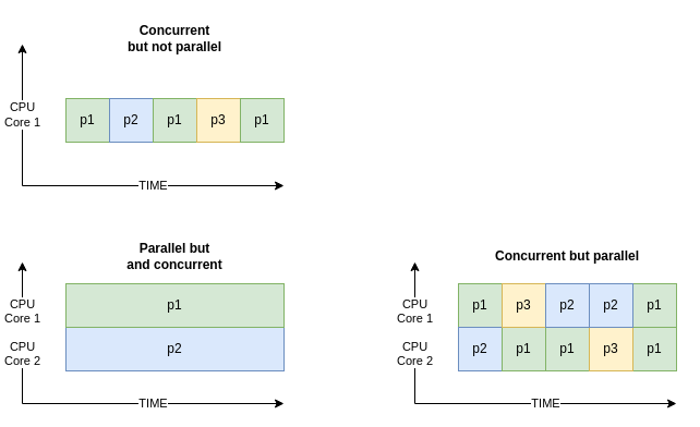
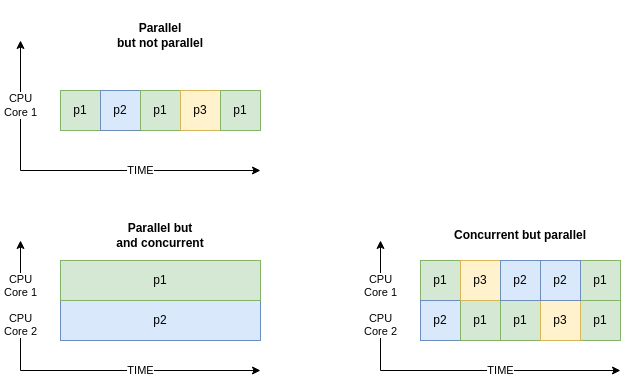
  <mxCell id="0" />
  <mxCell id="1" parent="0" />
- <mxCell id="2" value="&lt;div&gt;Concurrent&lt;/div&gt;&lt;div&gt;but not parallel&lt;/div&gt;" style="text;html=1;align=center;verticalAlign=middle;whiteSpace=wrap;rounded=0;fontStyle=1" vertex="1" parent="1"><mxGeometry x="85" y="20" width="150" height="30" as="geometry" /></mxCell>
+ <mxCell id="2" value="&lt;div&gt;Parallel&lt;/div&gt;&lt;div&gt;but not parallel&lt;/div&gt;" style="text;html=1;align=center;verticalAlign=middle;whiteSpace=wrap;rounded=0;fontStyle=1" vertex="1" parent="1"><mxGeometry x="85" y="20" width="150" height="30" as="geometry" /></mxCell>
  <mxCell id="3" value="p1" style="whiteSpace=wrap;html=1;aspect=fixed;fillColor=#d5e8d4;strokeColor=#82b366;" vertex="1" parent="1"><mxGeometry x="60" y="90" width="40" height="40" as="geometry" /></mxCell>
  <mxCell id="4" value="p2" style="whiteSpace=wrap;html=1;aspect=fixed;fillColor=#dae8fc;strokeColor=#6c8ebf;" vertex="1" parent="1"><mxGeometry x="100" y="90" width="40" height="40" as="geometry" /></mxCell>
  <mxCell id="5" value="p1" style="whiteSpace=wrap;html=1;aspect=fixed;fillColor=#d5e8d4;strokeColor=#82b366;" vertex="1" parent="1"><mxGeometry x="140" y="90" width="40" height="40" as="geometry" /></mxCell>
  <mxCell id="6" value="p3" style="whiteSpace=wrap;html=1;aspect=fixed;fillColor=#fff2cc;strokeColor=#d6b656;" vertex="1" parent="1"><mxGeometry x="180" y="90" width="40" height="40" as="geometry" /></mxCell>
  <mxCell id="7" value="p1" style="whiteSpace=wrap;html=1;aspect=fixed;fillColor=#d5e8d4;strokeColor=#82b366;" vertex="1" parent="1"><mxGeometry x="220" y="90" width="40" height="40" as="geometry" /></mxCell>
  <mxCell id="8" value="&lt;div&gt;CPU&lt;/div&gt;&lt;div&gt;Core 1&lt;br&gt;&lt;/div&gt;" style="endArrow=classic;html=1;rounded=0;" edge="1" parent="1"><mxGeometry width="50" height="50" relative="1" as="geometry"><mxPoint x="20" y="170" as="sourcePoint" /><mxPoint x="20" y="40" as="targetPoint" /><mxPoint as="offset" /></mxGeometry></mxCell>
  <mxCell id="9" value="TIME" style="endArrow=classic;html=1;rounded=0;" edge="1" parent="1"><mxGeometry width="50" height="50" relative="1" as="geometry"><mxPoint x="20" y="170" as="sourcePoint" /><mxPoint x="260" y="170" as="targetPoint" /></mxGeometry></mxCell>
  <mxCell id="10" value="&lt;div&gt;Parallel but&lt;/div&gt;&lt;div&gt;and concurrent&lt;br&gt;&lt;/div&gt;" style="text;html=1;align=center;verticalAlign=middle;whiteSpace=wrap;rounded=0;fontStyle=1" vertex="1" parent="1"><mxGeometry x="85" y="220" width="150" height="30" as="geometry" /></mxCell>
  <mxCell id="11" value="&lt;div&gt;CPU&lt;/div&gt;&lt;div&gt;Core 1&lt;br&gt;&lt;/div&gt;&lt;div&gt;&lt;br&gt;&lt;/div&gt;&lt;div&gt;CPU&lt;/div&gt;&lt;div&gt;Core 2&lt;br&gt;&lt;/div&gt;" style="endArrow=classic;html=1;rounded=0;" edge="1" parent="1"><mxGeometry width="50" height="50" relative="1" as="geometry"><mxPoint x="20" y="370" as="sourcePoint" /><mxPoint x="20" y="240" as="targetPoint" /><mxPoint as="offset" /></mxGeometry></mxCell>
  <mxCell id="12" value="TIME" style="endArrow=classic;html=1;rounded=0;" edge="1" parent="1"><mxGeometry width="50" height="50" relative="1" as="geometry"><mxPoint x="20" y="370" as="sourcePoint" /><mxPoint x="260" y="370" as="targetPoint" /></mxGeometry></mxCell>
  <mxCell id="13" value="p2" style="rounded=0;whiteSpace=wrap;html=1;fillColor=#dae8fc;strokeColor=#6c8ebf;" vertex="1" parent="1"><mxGeometry x="60" y="300" width="200" height="40" as="geometry" /></mxCell>
  <mxCell id="14" value="p1" style="rounded=0;whiteSpace=wrap;html=1;fillColor=#d5e8d4;strokeColor=#82b366;" vertex="1" parent="1"><mxGeometry x="60" y="260" width="200" height="40" as="geometry" /></mxCell>
  <mxCell id="15" value="Concurrent but parallel" style="text;html=1;align=center;verticalAlign=middle;whiteSpace=wrap;rounded=0;fontStyle=1" vertex="1" parent="1"><mxGeometry x="445" y="220" width="150" height="30" as="geometry" /></mxCell>
  <mxCell id="16" value="p1" style="whiteSpace=wrap;html=1;aspect=fixed;fillColor=#d5e8d4;strokeColor=#82b366;" vertex="1" parent="1"><mxGeometry x="420" y="260" width="40" height="40" as="geometry" /></mxCell>
  <mxCell id="17" value="p2" style="whiteSpace=wrap;html=1;aspect=fixed;fillColor=#dae8fc;strokeColor=#6c8ebf;" vertex="1" parent="1"><mxGeometry x="420" y="300" width="40" height="40" as="geometry" /></mxCell>
  <mxCell id="18" value="p1" style="whiteSpace=wrap;html=1;aspect=fixed;fillColor=#d5e8d4;strokeColor=#82b366;" vertex="1" parent="1"><mxGeometry x="460" y="300" width="40" height="40" as="geometry" /></mxCell>
  <mxCell id="19" value="p3" style="whiteSpace=wrap;html=1;aspect=fixed;fillColor=#fff2cc;strokeColor=#d6b656;" vertex="1" parent="1"><mxGeometry x="460" y="260" width="40" height="40" as="geometry" /></mxCell>
  <mxCell id="20" value="p1" style="whiteSpace=wrap;html=1;aspect=fixed;fillColor=#d5e8d4;strokeColor=#82b366;" vertex="1" parent="1"><mxGeometry x="500" y="300" width="40" height="40" as="geometry" /></mxCell>
  <mxCell id="21" value="&lt;div&gt;CPU&lt;/div&gt;&lt;div&gt;Core 1&lt;br&gt;&lt;/div&gt;&lt;div&gt;&lt;br&gt;&lt;/div&gt;&lt;div&gt;CPU&lt;/div&gt;&lt;div&gt;Core 2&lt;br&gt;&lt;/div&gt;" style="endArrow=classic;html=1;rounded=0;" edge="1" parent="1"><mxGeometry width="50" height="50" relative="1" as="geometry"><mxPoint x="380" y="370" as="sourcePoint" /><mxPoint x="380" y="240" as="targetPoint" /><mxPoint as="offset" /></mxGeometry></mxCell>
  <mxCell id="22" value="TIME" style="endArrow=classic;html=1;rounded=0;" edge="1" parent="1"><mxGeometry width="50" height="50" relative="1" as="geometry"><mxPoint x="380" y="370" as="sourcePoint" /><mxPoint x="620" y="370" as="targetPoint" /></mxGeometry></mxCell>
  <mxCell id="23" value="p1" style="whiteSpace=wrap;html=1;aspect=fixed;fillColor=#d5e8d4;strokeColor=#82b366;" vertex="1" parent="1"><mxGeometry x="580" y="300" width="40" height="40" as="geometry" /></mxCell>
  <mxCell id="24" value="p2" style="whiteSpace=wrap;html=1;aspect=fixed;fillColor=#dae8fc;strokeColor=#6c8ebf;" vertex="1" parent="1"><mxGeometry x="500" y="260" width="40" height="40" as="geometry" /></mxCell>
  <mxCell id="25" value="p3" style="whiteSpace=wrap;html=1;aspect=fixed;fillColor=#fff2cc;strokeColor=#d6b656;" vertex="1" parent="1"><mxGeometry x="540" y="300" width="40" height="40" as="geometry" /></mxCell>
  <mxCell id="26" value="p1" style="whiteSpace=wrap;html=1;aspect=fixed;fillColor=#d5e8d4;strokeColor=#82b366;" vertex="1" parent="1"><mxGeometry x="580" y="260" width="40" height="40" as="geometry" /></mxCell>
  <mxCell id="27" value="p2" style="whiteSpace=wrap;html=1;aspect=fixed;fillColor=#dae8fc;strokeColor=#6c8ebf;" vertex="1" parent="1"><mxGeometry x="540" y="260" width="40" height="40" as="geometry" /></mxCell>
